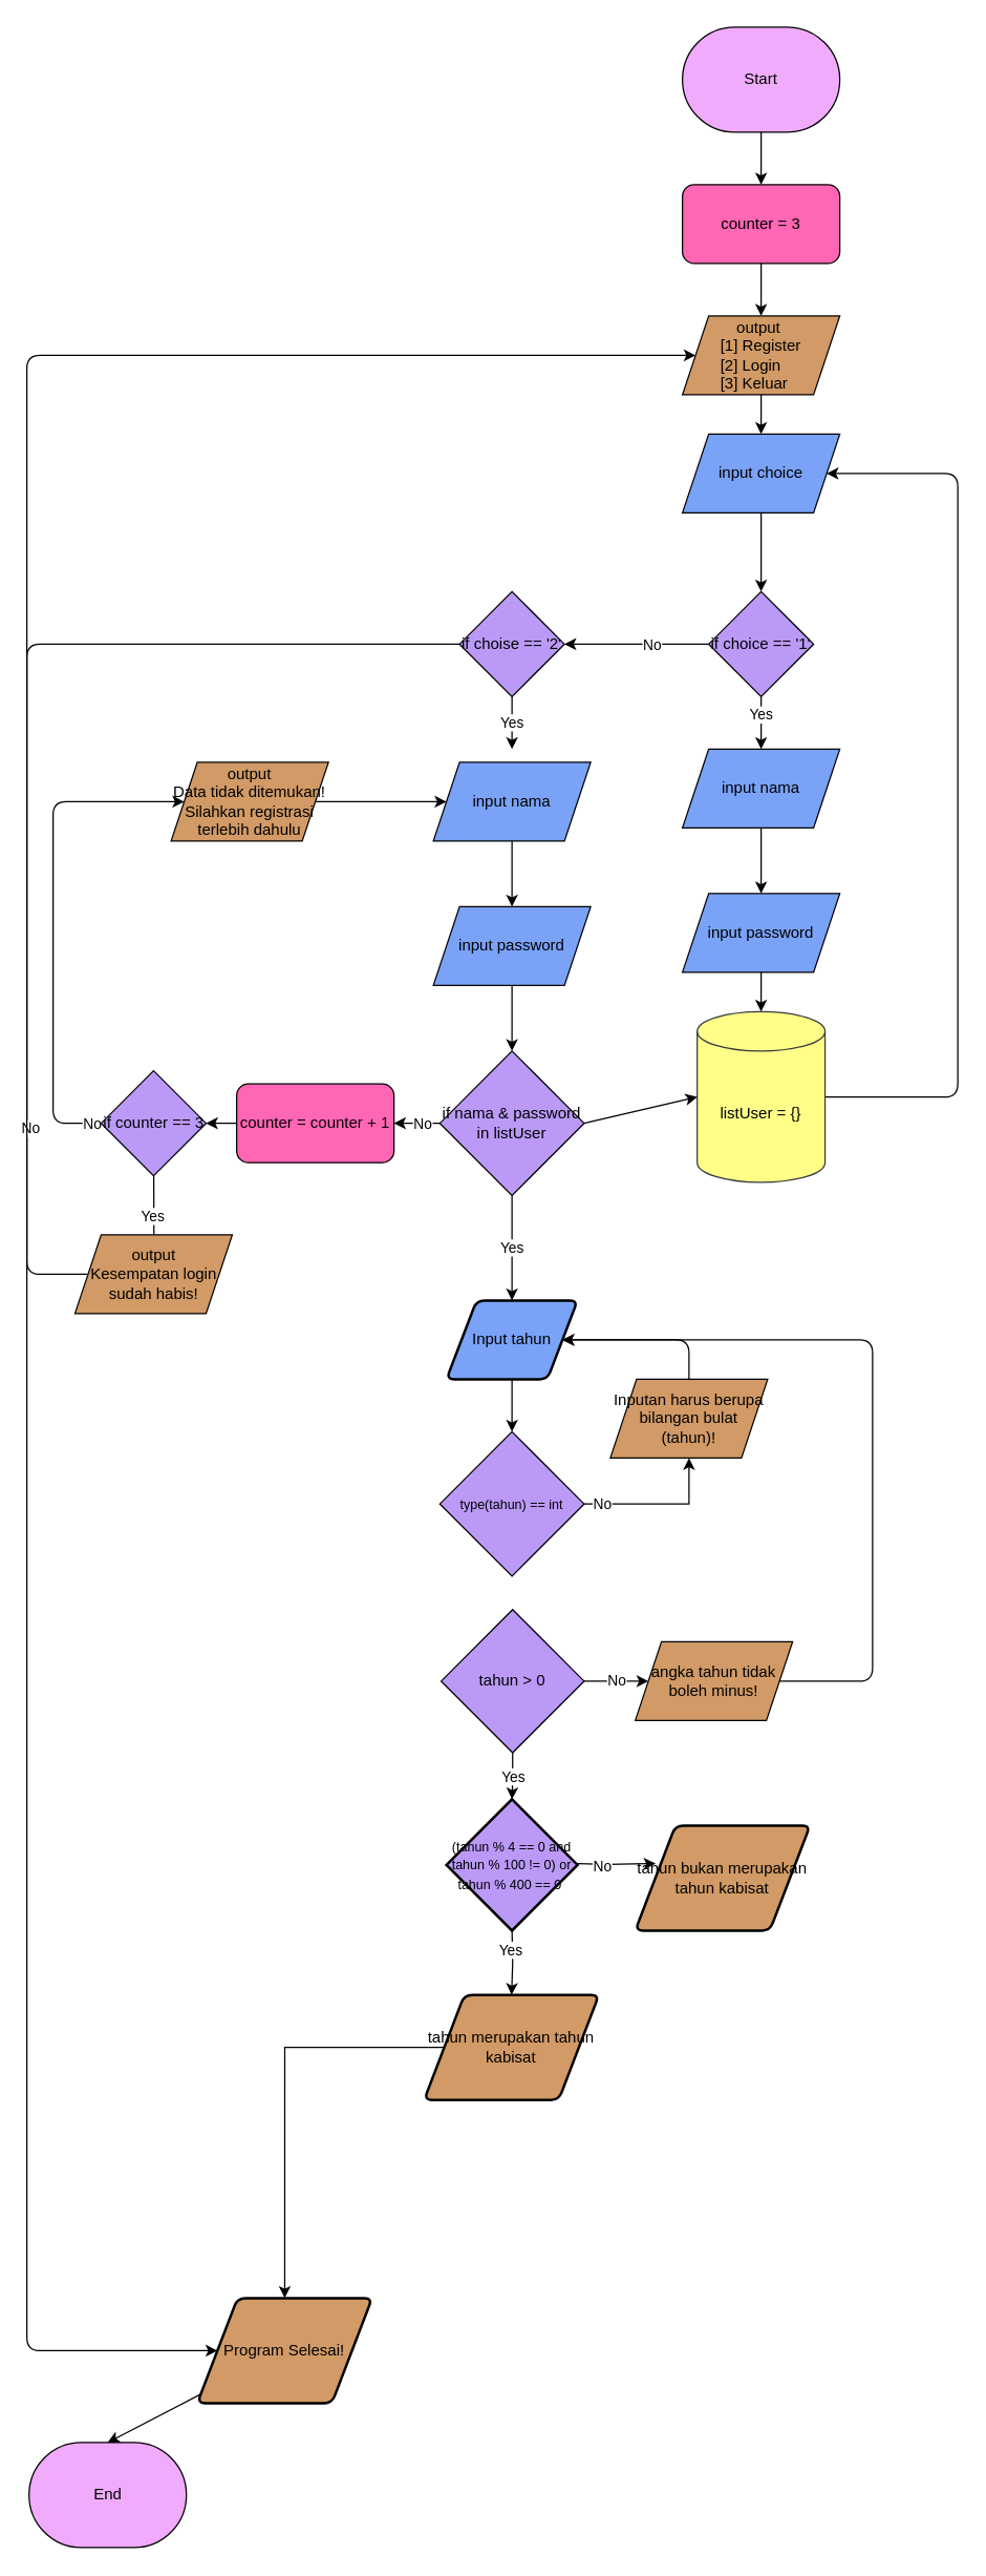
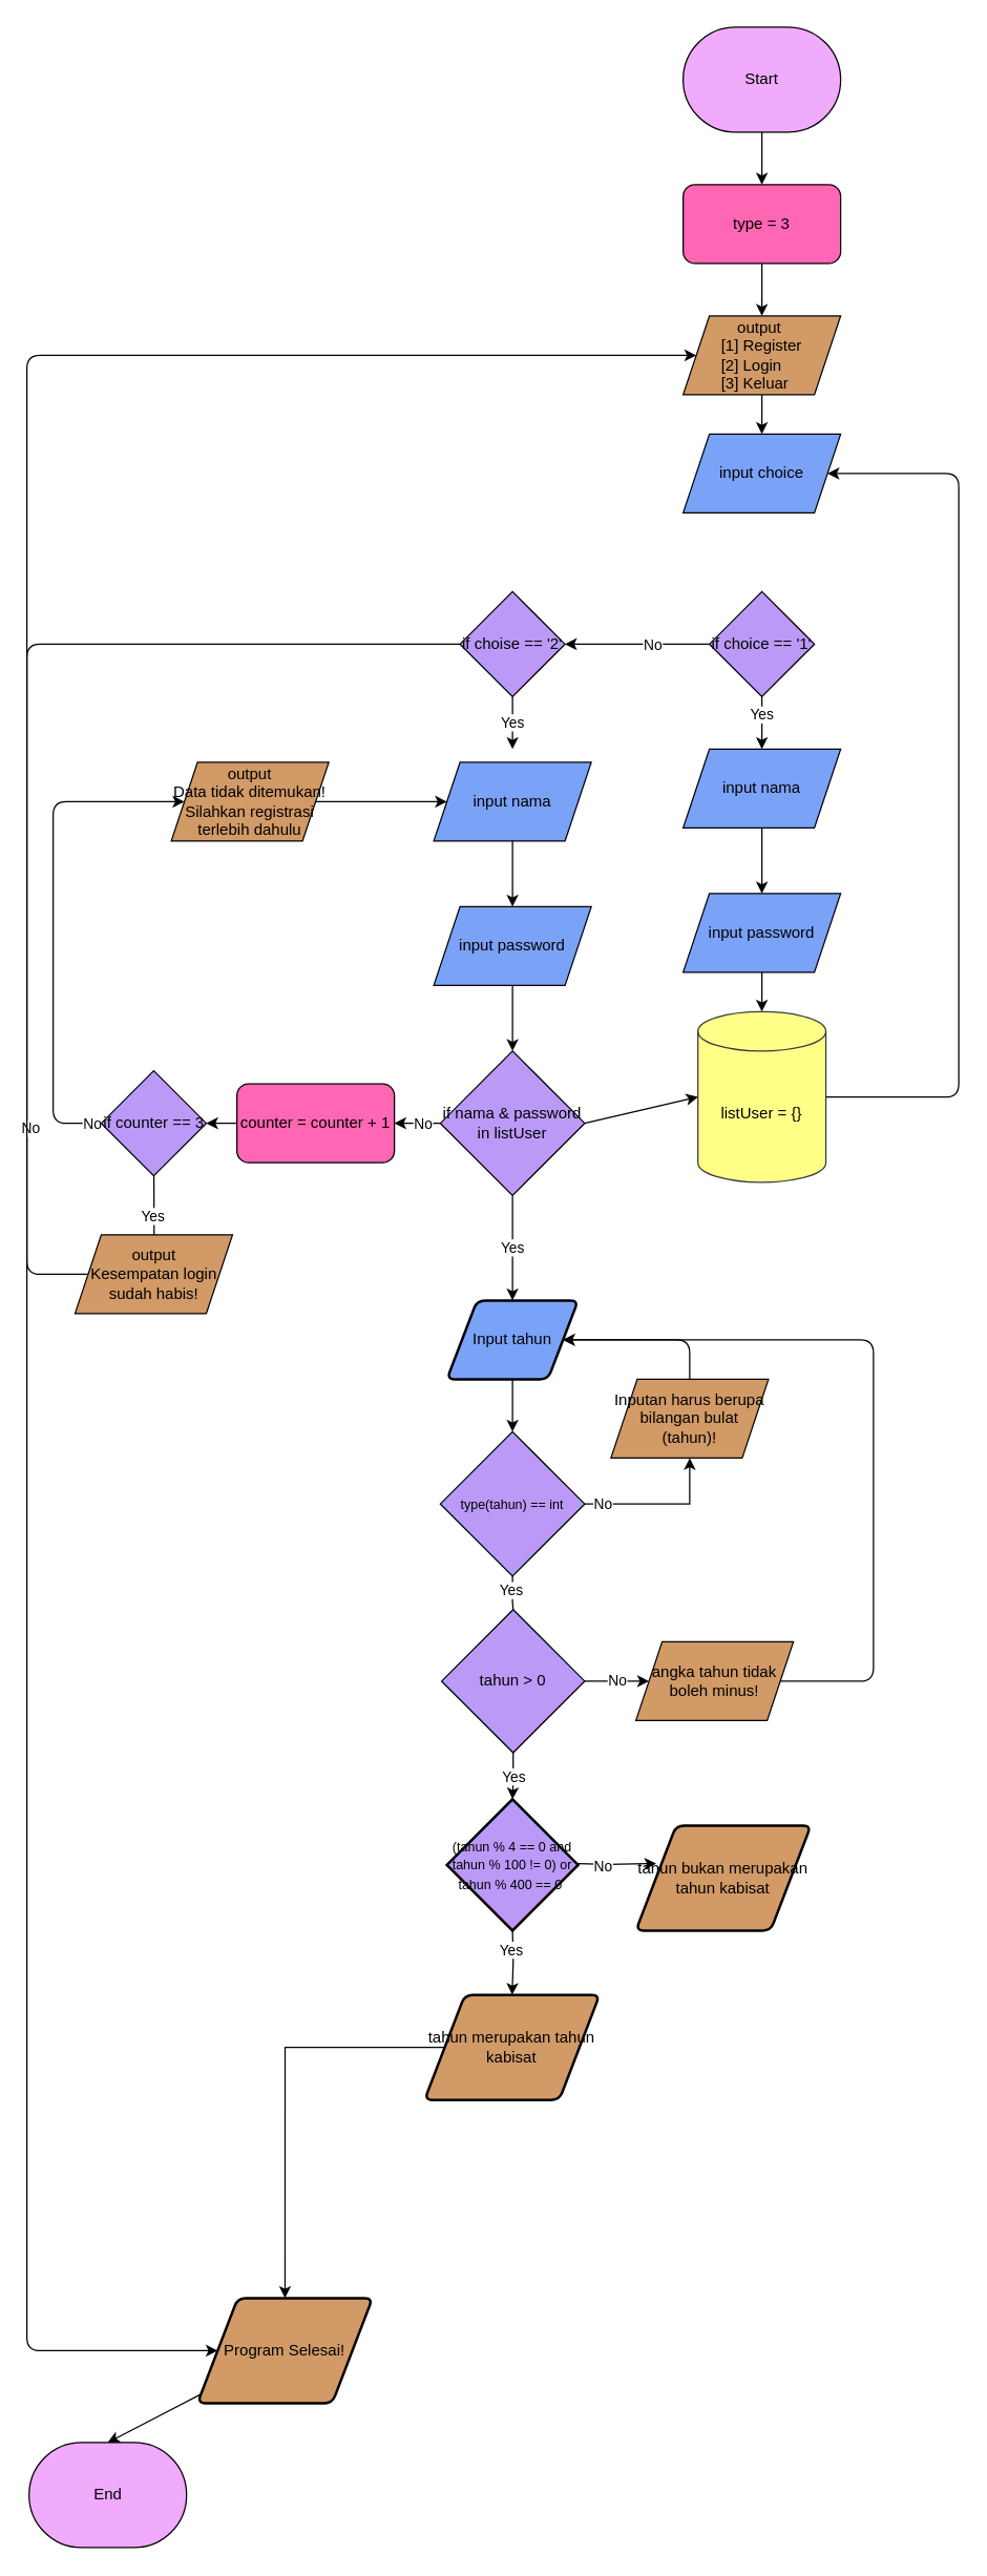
  <mxCell id="0" />
  <mxCell id="1" parent="0" />
  <mxCell id="2" style="edgeStyle=none;html=1;" edge="1" parent="1" source="3" target="58"><mxGeometry relative="1" as="geometry" /></mxCell>
  <mxCell id="3" value="Start" style="whiteSpace=wrap;html=1;rounded=1;arcSize=50;fillColor=#f0abfc;" parent="1" vertex="1"><mxGeometry x="520" y="20" width="120" height="80" as="geometry" /></mxCell>
  <mxCell id="4" value="End" style="whiteSpace=wrap;html=1;rounded=1;arcSize=50;fillColor=#f0abfc;" parent="1" vertex="1"><mxGeometry x="21.66" y="1860" width="120" height="80" as="geometry" /></mxCell>
  <mxCell id="5" value="" style="edgeStyle=orthogonalEdgeStyle;rounded=0;orthogonalLoop=1;jettySize=auto;html=1;" parent="1" source="6" target="10" edge="1"><mxGeometry relative="1" as="geometry" /></mxCell>
  <mxCell id="6" value="Input tahun" style="shape=parallelogram;html=1;strokeWidth=2;perimeter=parallelogramPerimeter;whiteSpace=wrap;rounded=1;arcSize=12;size=0.23;fillColor=#7aa2f7;" parent="1" vertex="1"><mxGeometry x="340" y="990" width="100" height="60" as="geometry" /></mxCell>
  <mxCell id="7" value="Yes" style="edgeStyle=orthogonalEdgeStyle;rounded=0;orthogonalLoop=1;jettySize=auto;html=1;entryX=0.5;entryY=0;entryDx=0;entryDy=0;entryPerimeter=0;startArrow=none;" parent="1" source="22" target="13" edge="1"><mxGeometry relative="1" as="geometry"><mxPoint x="390" y="1260" as="targetPoint" /></mxGeometry></mxCell>
  <mxCell id="8" style="edgeStyle=orthogonalEdgeStyle;rounded=0;orthogonalLoop=1;jettySize=auto;html=1;entryX=0.5;entryY=1;entryDx=0;entryDy=0;" parent="1" source="10" target="26" edge="1"><mxGeometry relative="1" as="geometry"><Array as="points"><mxPoint x="525" y="1145" /></Array></mxGeometry></mxCell>
  <mxCell id="9" value="No" style="edgeLabel;html=1;align=center;verticalAlign=middle;resizable=0;points=[];" parent="8" vertex="1" connectable="0"><mxGeometry x="-0.77" y="1" relative="1" as="geometry"><mxPoint as="offset" /></mxGeometry></mxCell>
  <mxCell id="10" value="&lt;span style=&quot;font-size: 10px;&quot;&gt;type(tahun) == int&lt;/span&gt;" style="rhombus;whiteSpace=wrap;html=1;fillColor=#bb9af7;" parent="1" vertex="1"><mxGeometry x="335" y="1090" width="110" height="110" as="geometry" /></mxCell>
  <mxCell id="11" style="edgeStyle=orthogonalEdgeStyle;rounded=0;orthogonalLoop=1;jettySize=auto;html=1;" parent="1" target="18" edge="1"><mxGeometry relative="1" as="geometry"><mxPoint x="390" y="1469" as="sourcePoint" /></mxGeometry></mxCell>
  <mxCell id="12" value="Yes" style="edgeLabel;html=1;align=center;verticalAlign=middle;resizable=0;points=[];" parent="11" vertex="1" connectable="0"><mxGeometry x="-0.413" y="-2" relative="1" as="geometry"><mxPoint as="offset" /></mxGeometry></mxCell>
  <mxCell id="13" value="&lt;font style=&quot;font-size: 10px;&quot;&gt;(tahun % 4 == 0 and tahun % 100 != 0) or tahun % 400 == 0&amp;nbsp;&lt;/font&gt;" style="strokeWidth=2;html=1;shape=mxgraph.flowchart.decision;whiteSpace=wrap;fillColor=#bb9af7;" parent="1" vertex="1"><mxGeometry x="340" y="1370" width="100" height="100" as="geometry" /></mxCell>
  <mxCell id="14" value="tahun bukan merupakan tahun kabisat" style="shape=parallelogram;html=1;strokeWidth=2;perimeter=parallelogramPerimeter;whiteSpace=wrap;rounded=1;arcSize=12;size=0.23;fillColor=#d19a66;" parent="1" vertex="1"><mxGeometry x="484" y="1390" width="133.33" height="80" as="geometry" /></mxCell>
  <mxCell id="15" style="edgeStyle=orthogonalEdgeStyle;rounded=0;orthogonalLoop=1;jettySize=auto;html=1;entryX=0.116;entryY=0.362;entryDx=0;entryDy=0;entryPerimeter=0;" parent="1" target="14" edge="1"><mxGeometry relative="1" as="geometry"><mxPoint x="440" y="1418.96" as="sourcePoint" /></mxGeometry></mxCell>
  <mxCell id="16" value="No" style="edgeLabel;html=1;align=center;verticalAlign=middle;resizable=0;points=[];" parent="15" vertex="1" connectable="0"><mxGeometry x="-0.361" y="-1" relative="1" as="geometry"><mxPoint as="offset" /></mxGeometry></mxCell>
  <mxCell id="17" style="edgeStyle=orthogonalEdgeStyle;rounded=0;orthogonalLoop=1;jettySize=auto;html=1;entryX=0.5;entryY=0;entryDx=0;entryDy=0;" parent="1" source="18" target="28" edge="1"><mxGeometry relative="1" as="geometry"><mxPoint x="217" y="1850" as="targetPoint" /></mxGeometry></mxCell>
  <mxCell id="18" value="tahun merupakan tahun kabisat" style="shape=parallelogram;html=1;strokeWidth=2;perimeter=parallelogramPerimeter;whiteSpace=wrap;rounded=1;arcSize=12;size=0.23;fillColor=#d19a66;" parent="1" vertex="1"><mxGeometry x="323" y="1519" width="133.33" height="80" as="geometry" /></mxCell>
+ <mxCell id="19" value="" style="edgeStyle=orthogonalEdgeStyle;rounded=0;orthogonalLoop=1;jettySize=auto;html=1;entryX=0.5;entryY=0;entryDx=0;entryDy=0;entryPerimeter=0;endArrow=none;" parent="1" source="10" target="22" edge="1"><mxGeometry relative="1" as="geometry"><mxPoint x="390" y="1240" as="targetPoint" /><mxPoint x="390" y="1200" as="sourcePoint" /></mxGeometry></mxCell>
+ <mxCell id="20" value="Yes" style="edgeLabel;html=1;align=center;verticalAlign=middle;resizable=0;points=[];" parent="19" vertex="1" connectable="0"><mxGeometry x="-0.212" y="-2" relative="1" as="geometry"><mxPoint as="offset" /></mxGeometry></mxCell>
  <mxCell id="21" value="No" style="edgeStyle=none;html=1;entryX=0;entryY=0.5;entryDx=0;entryDy=0;" parent="1" source="22" target="24" edge="1"><mxGeometry relative="1" as="geometry" /></mxCell>
  <mxCell id="22" value="tahun &amp;gt; 0" style="rhombus;whiteSpace=wrap;html=1;fillColor=#bb9af7;" parent="1" vertex="1"><mxGeometry x="336" y="1225.5" width="109" height="109" as="geometry" /></mxCell>
  <mxCell id="23" style="edgeStyle=none;html=1;entryX=1;entryY=0.5;entryDx=0;entryDy=0;exitX=1;exitY=0.5;exitDx=0;exitDy=0;" parent="1" source="24" target="6" edge="1"><mxGeometry relative="1" as="geometry"><Array as="points"><mxPoint x="665" y="1280" /><mxPoint x="665" y="1140" /><mxPoint x="665" y="1020" /><mxPoint x="545" y="1020" /></Array></mxGeometry></mxCell>
  <mxCell id="24" value="angka tahun tidak boleh minus!" style="shape=parallelogram;perimeter=parallelogramPerimeter;whiteSpace=wrap;html=1;fixedSize=1;fillColor=#d19a66;" parent="1" vertex="1"><mxGeometry x="484" y="1250" width="120" height="60" as="geometry" /></mxCell>
  <mxCell id="25" style="edgeStyle=none;html=1;entryX=1;entryY=0.5;entryDx=0;entryDy=0;" parent="1" source="26" target="6" edge="1"><mxGeometry relative="1" as="geometry"><Array as="points"><mxPoint x="525" y="1020" /></Array></mxGeometry></mxCell>
  <mxCell id="26" value="Inputan harus berupa bilangan bulat (tahun)!" style="shape=parallelogram;perimeter=parallelogramPerimeter;whiteSpace=wrap;html=1;fixedSize=1;fillColor=#d19a66;" parent="1" vertex="1"><mxGeometry x="465" y="1050" width="120" height="60" as="geometry" /></mxCell>
  <mxCell id="27" style="edgeStyle=none;html=1;entryX=0.5;entryY=0;entryDx=0;entryDy=0;" parent="1" source="28" target="4" edge="1"><mxGeometry relative="1" as="geometry" /></mxCell>
  <mxCell id="28" value="Program Selesai!" style="shape=parallelogram;html=1;strokeWidth=2;perimeter=parallelogramPerimeter;whiteSpace=wrap;rounded=1;arcSize=12;size=0.23;fillColor=#d19a66;" parent="1" vertex="1"><mxGeometry x="150" y="1750" width="133.33" height="80" as="geometry" /></mxCell>
  <mxCell id="29" style="edgeStyle=none;html=1;entryX=1;entryY=0.5;entryDx=0;entryDy=0;" edge="1" parent="1" source="30" target="47"><mxGeometry relative="1" as="geometry"><Array as="points"><mxPoint x="730" y="835" /><mxPoint x="730" y="360" /></Array></mxGeometry></mxCell>
  <mxCell id="30" value="&lt;font color=&quot;#000000&quot;&gt;listUser = {}&lt;/font&gt;" style="shape=cylinder3;whiteSpace=wrap;html=1;boundedLbl=1;backgroundOutline=1;size=15;fillColor=#ffff88;strokeColor=#36393d;" vertex="1" parent="1"><mxGeometry x="531.25" y="770" width="97.5" height="130" as="geometry" /></mxCell>
  <mxCell id="31" style="edgeStyle=none;html=1;" edge="1" parent="1" source="32" target="34"><mxGeometry relative="1" as="geometry" /></mxCell>
  <mxCell id="32" value="input nama" style="shape=parallelogram;perimeter=parallelogramPerimeter;whiteSpace=wrap;html=1;fixedSize=1;fillColor=#7AA2F7;" vertex="1" parent="1"><mxGeometry x="520" y="570" width="120" height="60" as="geometry" /></mxCell>
  <mxCell id="33" style="edgeStyle=none;html=1;entryX=0.5;entryY=0;entryDx=0;entryDy=0;entryPerimeter=0;" edge="1" parent="1" source="34" target="30"><mxGeometry relative="1" as="geometry" /></mxCell>
  <mxCell id="34" value="input password" style="shape=parallelogram;perimeter=parallelogramPerimeter;whiteSpace=wrap;html=1;fixedSize=1;fillColor=#7AA2F7;" vertex="1" parent="1"><mxGeometry x="520" y="680" width="120" height="60" as="geometry" /></mxCell>
  <mxCell id="35" style="edgeStyle=none;html=1;" edge="1" source="36" target="38" parent="1"><mxGeometry relative="1" as="geometry" /></mxCell>
  <mxCell id="36" value="input nama" style="shape=parallelogram;perimeter=parallelogramPerimeter;whiteSpace=wrap;html=1;fixedSize=1;fillColor=#7AA2F7;" vertex="1" parent="1"><mxGeometry x="330" y="580" width="120" height="60" as="geometry" /></mxCell>
  <mxCell id="37" style="edgeStyle=none;html=1;entryX=0.5;entryY=0;entryDx=0;entryDy=0;" edge="1" parent="1" source="38" target="43"><mxGeometry relative="1" as="geometry" /></mxCell>
  <mxCell id="38" value="input password" style="shape=parallelogram;perimeter=parallelogramPerimeter;whiteSpace=wrap;html=1;fixedSize=1;fillColor=#7AA2F7;" vertex="1" parent="1"><mxGeometry x="330" y="690" width="120" height="60" as="geometry" /></mxCell>
  <mxCell id="39" style="edgeStyle=none;html=1;entryX=0;entryY=0.5;entryDx=0;entryDy=0;entryPerimeter=0;exitX=1;exitY=0.5;exitDx=0;exitDy=0;" edge="1" parent="1" source="43" target="30"><mxGeometry relative="1" as="geometry" /></mxCell>
  <mxCell id="40" style="edgeStyle=none;html=1;" edge="1" parent="1" source="43" target="65"><mxGeometry relative="1" as="geometry" /></mxCell>
  <mxCell id="41" value="No" style="edgeLabel;html=1;align=center;verticalAlign=middle;resizable=0;points=[];" vertex="1" connectable="0" parent="40"><mxGeometry x="-0.417" y="-3" relative="1" as="geometry"><mxPoint x="-4" y="3" as="offset" /></mxGeometry></mxCell>
  <mxCell id="42" value="Yes" style="edgeStyle=none;html=1;entryX=0.5;entryY=0;entryDx=0;entryDy=0;" edge="1" parent="1" source="43" target="6"><mxGeometry relative="1" as="geometry"><mxPoint x="220" y="1110" as="targetPoint" /></mxGeometry></mxCell>
  <mxCell id="43" value="if nama &amp;amp; password in listUser" style="rhombus;whiteSpace=wrap;html=1;fillColor=#BB9AF7;" vertex="1" parent="1"><mxGeometry x="335" y="800" width="110" height="110" as="geometry" /></mxCell>
  <mxCell id="44" style="edgeStyle=none;html=1;entryX=0.5;entryY=0;entryDx=0;entryDy=0;" edge="1" parent="1" source="45" target="47"><mxGeometry relative="1" as="geometry" /></mxCell>
  <mxCell id="45" value="&lt;div style=&quot;&quot;&gt;&lt;span style=&quot;background-color: initial;&quot;&gt;output&amp;nbsp;&lt;/span&gt;&lt;/div&gt;&lt;div style=&quot;text-align: left;&quot;&gt;&lt;span style=&quot;background-color: initial;&quot;&gt;[1] Register&lt;/span&gt;&lt;/div&gt;&lt;div style=&quot;text-align: left;&quot;&gt;&lt;span style=&quot;background-color: initial;&quot;&gt;[2] Login&lt;/span&gt;&lt;/div&gt;&lt;div style=&quot;text-align: left;&quot;&gt;&lt;span style=&quot;background-color: initial;&quot;&gt;[3] Keluar&lt;/span&gt;&lt;/div&gt;" style="shape=parallelogram;perimeter=parallelogramPerimeter;whiteSpace=wrap;html=1;fixedSize=1;align=center;fillColor=#D19A66;" vertex="1" parent="1"><mxGeometry x="520" y="240" width="120" height="60" as="geometry" /></mxCell>
- <mxCell id="46" style="edgeStyle=none;html=1;entryX=0.5;entryY=0;entryDx=0;entryDy=0;" edge="1" parent="1" source="47" target="52"><mxGeometry relative="1" as="geometry" /></mxCell>
  <mxCell id="47" value="input choice" style="shape=parallelogram;perimeter=parallelogramPerimeter;whiteSpace=wrap;html=1;fixedSize=1;fillColor=#7AA2F7;" vertex="1" parent="1"><mxGeometry x="520" y="330" width="120" height="60" as="geometry" /></mxCell>
  <mxCell id="48" style="edgeStyle=none;html=1;" edge="1" parent="1" source="52" target="32"><mxGeometry relative="1" as="geometry" /></mxCell>
  <mxCell id="49" value="Yes" style="edgeLabel;html=1;align=center;verticalAlign=middle;resizable=0;points=[];" vertex="1" connectable="0" parent="48"><mxGeometry x="-0.37" y="-1" relative="1" as="geometry"><mxPoint as="offset" /></mxGeometry></mxCell>
  <mxCell id="50" style="edgeStyle=none;html=1;entryX=1;entryY=0.5;entryDx=0;entryDy=0;" edge="1" parent="1" source="52" target="56"><mxGeometry relative="1" as="geometry"><mxPoint x="470" y="490" as="targetPoint" /></mxGeometry></mxCell>
  <mxCell id="51" value="No" style="edgeLabel;html=1;align=center;verticalAlign=middle;resizable=0;points=[];" vertex="1" connectable="0" parent="50"><mxGeometry x="-0.311" y="2" relative="1" as="geometry"><mxPoint x="-6" y="-2" as="offset" /></mxGeometry></mxCell>
  <mxCell id="52" value="if choice == '1'" style="rhombus;whiteSpace=wrap;html=1;fillColor=#BB9AF7;" vertex="1" parent="1"><mxGeometry x="540" y="450" width="80" height="80" as="geometry" /></mxCell>
  <mxCell id="53" value="Yes" style="edgeStyle=none;html=1;" edge="1" parent="1" source="56"><mxGeometry relative="1" as="geometry"><mxPoint x="390" y="570" as="targetPoint" /></mxGeometry></mxCell>
  <mxCell id="54" style="edgeStyle=none;html=1;entryX=0;entryY=0.5;entryDx=0;entryDy=0;" edge="1" parent="1" source="56" target="28"><mxGeometry relative="1" as="geometry"><mxPoint x="80" y="190" as="targetPoint" /><Array as="points"><mxPoint x="20" y="490" /><mxPoint x="20" y="1790" /></Array></mxGeometry></mxCell>
  <mxCell id="55" value="No" style="edgeLabel;html=1;align=center;verticalAlign=middle;resizable=0;points=[];" vertex="1" connectable="0" parent="54"><mxGeometry x="-0.212" y="2" relative="1" as="geometry"><mxPoint y="-1" as="offset" /></mxGeometry></mxCell>
  <mxCell id="56" value="if choise == '2'" style="rhombus;whiteSpace=wrap;html=1;fillColor=#BB9AF7;" vertex="1" parent="1"><mxGeometry x="350" y="450" width="80" height="80" as="geometry" /></mxCell>
  <mxCell id="57" style="edgeStyle=none;html=1;" edge="1" parent="1" source="58" target="45"><mxGeometry relative="1" as="geometry" /></mxCell>
- <mxCell id="58" value="counter = 3" style="rounded=1;whiteSpace=wrap;html=1;fillColor=#FF66B3;" vertex="1" parent="1"><mxGeometry x="520" y="140" width="120" height="60" as="geometry" /></mxCell>
+ <mxCell id="58" value="type = 3" style="rounded=1;whiteSpace=wrap;html=1;fillColor=#FF66B3;" vertex="1" parent="1"><mxGeometry x="520" y="140" width="120" height="60" as="geometry" /></mxCell>
  <mxCell id="59" style="edgeStyle=none;html=1;entryX=0;entryY=0.5;entryDx=0;entryDy=0;" edge="1" parent="1" source="63" target="45"><mxGeometry relative="1" as="geometry"><Array as="points"><mxPoint x="117" y="970" /><mxPoint x="20" y="970" /><mxPoint x="20" y="270" /></Array></mxGeometry></mxCell>
  <mxCell id="60" value="Yes" style="edgeLabel;html=1;align=center;verticalAlign=middle;resizable=0;points=[];" vertex="1" connectable="0" parent="59"><mxGeometry x="-0.971" y="2" relative="1" as="geometry"><mxPoint x="-3" y="11" as="offset" /></mxGeometry></mxCell>
  <mxCell id="61" style="edgeStyle=none;html=1;entryX=0;entryY=0.5;entryDx=0;entryDy=0;" edge="1" parent="1" source="63" target="67"><mxGeometry relative="1" as="geometry"><Array as="points"><mxPoint x="40" y="855" /><mxPoint x="40" y="610" /></Array></mxGeometry></mxCell>
  <mxCell id="62" value="No" style="edgeLabel;html=1;align=center;verticalAlign=middle;resizable=0;points=[];" vertex="1" connectable="0" parent="61"><mxGeometry x="-0.888" y="3" relative="1" as="geometry"><mxPoint x="14" y="-3" as="offset" /></mxGeometry></mxCell>
  <mxCell id="63" value="if counter == 3" style="rhombus;whiteSpace=wrap;html=1;fillColor=#BB9AF7;" vertex="1" parent="1"><mxGeometry x="76.66" y="815" width="80" height="80" as="geometry" /></mxCell>
  <mxCell id="64" style="edgeStyle=none;html=1;" edge="1" parent="1" source="65" target="63"><mxGeometry relative="1" as="geometry" /></mxCell>
  <mxCell id="65" value="counter = counter + 1" style="rounded=1;whiteSpace=wrap;html=1;fillColor=#FF66B3;" vertex="1" parent="1"><mxGeometry x="180" y="825" width="120" height="60" as="geometry" /></mxCell>
  <mxCell id="66" style="edgeStyle=none;html=1;entryX=0;entryY=0.5;entryDx=0;entryDy=0;" edge="1" parent="1" source="67" target="36"><mxGeometry relative="1" as="geometry" /></mxCell>
  <mxCell id="67" value="output&lt;br&gt;Data tidak ditemukan!&lt;br&gt;Silahkan registrasi terlebih dahulu" style="shape=parallelogram;perimeter=parallelogramPerimeter;whiteSpace=wrap;html=1;fixedSize=1;fillColor=#D19A66;" vertex="1" parent="1"><mxGeometry x="130" y="580" width="120" height="60" as="geometry" /></mxCell>
  <mxCell id="68" value="output&lt;br&gt;Kesempatan login sudah habis!" style="shape=parallelogram;perimeter=parallelogramPerimeter;whiteSpace=wrap;html=1;fixedSize=1;fillColor=#D19A66;" vertex="1" parent="1"><mxGeometry x="56.66" y="940" width="120" height="60" as="geometry" /></mxCell>
